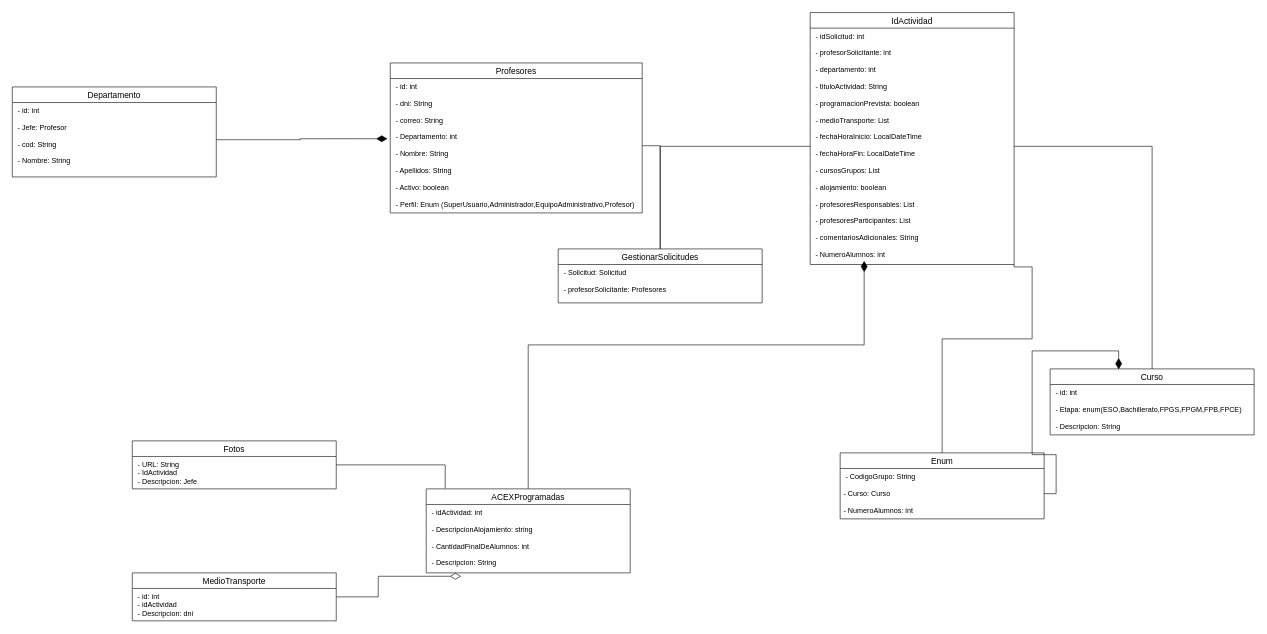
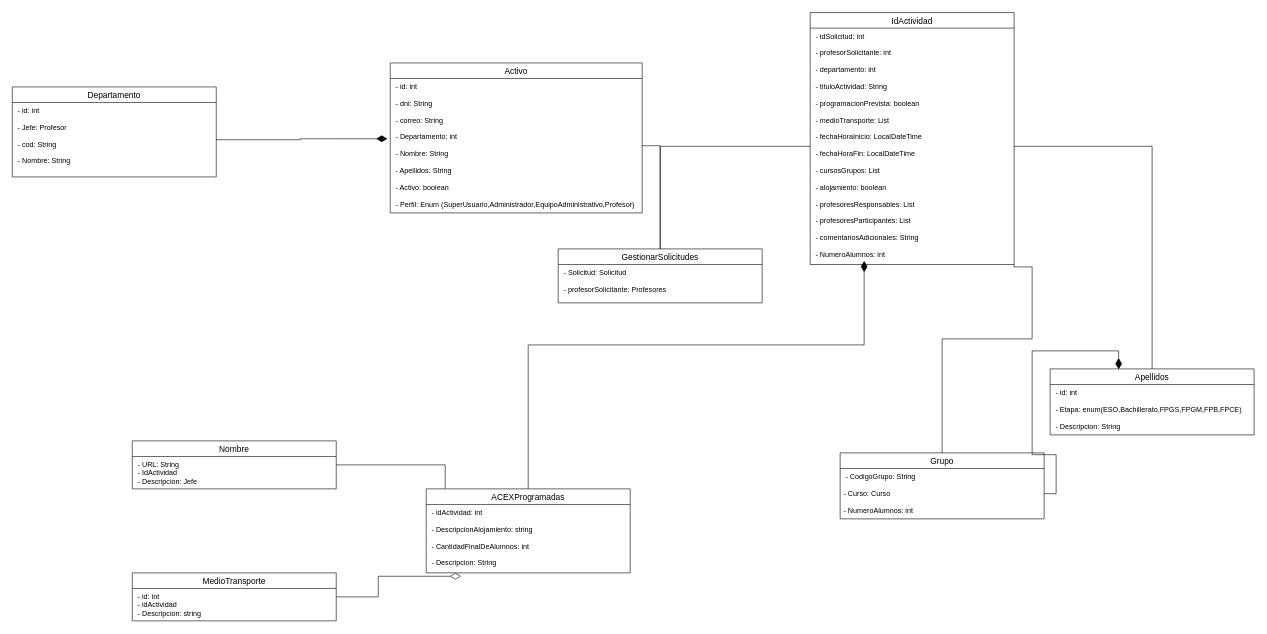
  <mxCell id="0" />
  <mxCell id="1" parent="0" />
  <mxCell id="2" value="IdActividad" style="swimlane;fontStyle=0;childLayout=stackLayout;horizontal=1;startSize=26;horizontalStack=0;resizeParent=1;resizeParentMax=0;resizeLast=0;collapsible=1;marginBottom=0;align=center;fontSize=14;" vertex="1" parent="1"><mxGeometry x="1350" y="20" width="340" height="420" as="geometry" /></mxCell>
  <mxCell id="3" value=" - idSolicitud: int&#10; &#10; - profesorSolicitante: int&#10;&#10; - departamento: int&#10;&#10; - tituloActividad: String &#10;&#10; - programacionPrevista: boolean &#10;&#10; - medioTransporte: List &#10;&#10; - fechaHoraInicio: LocalDateTime &#10;&#10; - fechaHoraFin: LocalDateTime &#10;&#10; - cursosGrupos: List&#10;&#10; - alojamiento: boolean &#10;&#10; - profesoresResponsables: List &#10;&#10; - profesoresParticipantes: List &#10;&#10; - comentariosAdicionales: String&#10;&#10; - NumeroAlumnos: int" style="text;strokeColor=none;fillColor=none;spacingLeft=4;spacingRight=4;overflow=hidden;rotatable=0;points=[[0,0.5],[1,0.5]];portConstraint=eastwest;fontSize=12;" vertex="1" parent="2"><mxGeometry y="26" width="340" height="394" as="geometry" /></mxCell>
- <mxCell id="4" value="Profesores" style="swimlane;fontStyle=0;childLayout=stackLayout;horizontal=1;startSize=26;horizontalStack=0;resizeParent=1;resizeParentMax=0;resizeLast=0;collapsible=1;marginBottom=0;align=center;fontSize=14;" vertex="1" parent="1"><mxGeometry x="650" y="104" width="420" height="250" as="geometry" /></mxCell>
+ <mxCell id="4" value="Activo" style="swimlane;fontStyle=0;childLayout=stackLayout;horizontal=1;startSize=26;horizontalStack=0;resizeParent=1;resizeParentMax=0;resizeLast=0;collapsible=1;marginBottom=0;align=center;fontSize=14;" vertex="1" parent="1"><mxGeometry x="650" y="104" width="420" height="250" as="geometry" /></mxCell>
  <mxCell id="5" value=" - id: int&#10;&#10; - dni: String&#10;&#10; - correo: String&#10;&#10; - Departamento: int&#10;&#10; - Nombre: String&#10;&#10; - Apellidos: String&#10;&#10; - Activo: boolean&#10;&#10; - Perfil: Enum (SuperUsuario,Administrador,EquipoAdministrativo,Profesor)" style="text;strokeColor=none;fillColor=none;spacingLeft=4;spacingRight=4;overflow=hidden;rotatable=0;points=[[0,0.5],[1,0.5]];portConstraint=eastwest;fontSize=12;" vertex="1" parent="4"><mxGeometry y="26" width="420" height="224" as="geometry" /></mxCell>
  <mxCell id="6" value="Departamento" style="swimlane;fontStyle=0;childLayout=stackLayout;horizontal=1;startSize=26;horizontalStack=0;resizeParent=1;resizeParentMax=0;resizeLast=0;collapsible=1;marginBottom=0;align=center;fontSize=14;" vertex="1" parent="1"><mxGeometry x="20" y="144" width="340" height="150" as="geometry" /></mxCell>
  <mxCell id="7" value=" - id: int&#10;&#10; - Jefe: Profesor&#10;&#10; - cod: String &#10;&#10; - Nombre: String " style="text;strokeColor=none;fillColor=none;spacingLeft=4;spacingRight=4;overflow=hidden;rotatable=0;points=[[0,0.5],[1,0.5]];portConstraint=eastwest;fontSize=12;" vertex="1" parent="6"><mxGeometry y="26" width="340" height="124" as="geometry" /></mxCell>
  <mxCell id="8" style="edgeStyle=orthogonalEdgeStyle;rounded=0;jumpStyle=none;jumpSize=53;orthogonalLoop=1;jettySize=auto;html=1;entryX=0.093;entryY=-0.004;entryDx=0;entryDy=0;entryPerimeter=0;endArrow=none;endFill=0;endSize=16;" edge="1" parent="1" source="9" target="12"><mxGeometry relative="1" as="geometry" /></mxCell>
- <mxCell id="9" value="Fotos" style="swimlane;fontStyle=0;childLayout=stackLayout;horizontal=1;startSize=26;horizontalStack=0;resizeParent=1;resizeParentMax=0;resizeLast=0;collapsible=1;marginBottom=0;align=center;fontSize=14;" vertex="1" parent="1"><mxGeometry x="220" y="734" width="340" height="80" as="geometry" /></mxCell>
+ <mxCell id="9" value="Nombre" style="swimlane;fontStyle=0;childLayout=stackLayout;horizontal=1;startSize=26;horizontalStack=0;resizeParent=1;resizeParentMax=0;resizeLast=0;collapsible=1;marginBottom=0;align=center;fontSize=14;" vertex="1" parent="1"><mxGeometry x="220" y="734" width="340" height="80" as="geometry" /></mxCell>
  <mxCell id="10" value=" - URL: String&#10; - IdActividad&#10; - Descripcion: Jefe " style="text;strokeColor=none;fillColor=none;spacingLeft=4;spacingRight=4;overflow=hidden;rotatable=0;points=[[0,0.5],[1,0.5]];portConstraint=eastwest;fontSize=12;" vertex="1" parent="9"><mxGeometry y="26" width="340" height="54" as="geometry" /></mxCell>
  <mxCell id="11" style="edgeStyle=orthogonalEdgeStyle;rounded=0;jumpStyle=none;jumpSize=53;orthogonalLoop=1;jettySize=auto;html=1;endArrow=diamondThin;endFill=1;strokeWidth=1;startSize=7;endSize=16;" edge="1" parent="1" source="12"><mxGeometry relative="1" as="geometry"><mxPoint x="1440" y="434" as="targetPoint" /><Array as="points"><mxPoint x="880" y="574" /><mxPoint x="1440" y="574" /></Array></mxGeometry></mxCell>
  <mxCell id="12" value="ACEXProgramadas" style="swimlane;fontStyle=0;childLayout=stackLayout;horizontal=1;startSize=26;horizontalStack=0;resizeParent=1;resizeParentMax=0;resizeLast=0;collapsible=1;marginBottom=0;align=center;fontSize=14;" vertex="1" parent="1"><mxGeometry x="710" y="814" width="340" height="140" as="geometry" /></mxCell>
  <mxCell id="13" value=" - idActividad: int&#10;&#10; - DescripcionAlojamiento: string&#10;&#10; - CantidadFinalDeAlumnos: int&#10;&#10; - Descripcion: String&#10;" style="text;strokeColor=none;fillColor=none;spacingLeft=4;spacingRight=4;overflow=hidden;rotatable=0;points=[[0,0.5],[1,0.5]];portConstraint=eastwest;fontSize=12;" vertex="1" parent="12"><mxGeometry y="26" width="340" height="114" as="geometry" /></mxCell>
  <mxCell id="14" style="edgeStyle=orthogonalEdgeStyle;rounded=0;jumpStyle=none;jumpSize=53;orthogonalLoop=1;jettySize=auto;html=1;entryX=0.171;entryY=1.05;entryDx=0;entryDy=0;entryPerimeter=0;endArrow=diamondThin;endFill=0;endSize=16;" edge="1" parent="1" source="15" target="13"><mxGeometry relative="1" as="geometry" /></mxCell>
  <mxCell id="15" value="MedioTransporte" style="swimlane;fontStyle=0;childLayout=stackLayout;horizontal=1;startSize=26;horizontalStack=0;resizeParent=1;resizeParentMax=0;resizeLast=0;collapsible=1;marginBottom=0;align=center;fontSize=14;" vertex="1" parent="1"><mxGeometry x="220" y="954" width="340" height="80" as="geometry" /></mxCell>
- <mxCell id="16" value=" - id: int&#10; - idActividad&#10; - Descripcion: dni&#10;" style="text;strokeColor=none;fillColor=none;spacingLeft=4;spacingRight=4;overflow=hidden;rotatable=0;points=[[0,0.5],[1,0.5]];portConstraint=eastwest;fontSize=12;" vertex="1" parent="15"><mxGeometry y="26" width="340" height="54" as="geometry" /></mxCell>
+ <mxCell id="16" value=" - id: int&#10; - idActividad&#10; - Descripcion: string&#10;" style="text;strokeColor=none;fillColor=none;spacingLeft=4;spacingRight=4;overflow=hidden;rotatable=0;points=[[0,0.5],[1,0.5]];portConstraint=eastwest;fontSize=12;" vertex="1" parent="15"><mxGeometry y="26" width="340" height="54" as="geometry" /></mxCell>
  <mxCell id="17" style="edgeStyle=orthogonalEdgeStyle;rounded=0;jumpStyle=none;jumpSize=53;orthogonalLoop=1;jettySize=auto;html=1;endArrow=none;endFill=0;endSize=16;" edge="1" parent="1" source="18" target="3"><mxGeometry relative="1" as="geometry"><Array as="points"><mxPoint x="1570" y="564" /><mxPoint x="1720" y="564" /><mxPoint x="1720" y="444" /><mxPoint x="1690" y="444" /></Array></mxGeometry></mxCell>
- <mxCell id="18" value="Enum" style="swimlane;fontStyle=0;childLayout=stackLayout;horizontal=1;startSize=26;horizontalStack=0;resizeParent=1;resizeParentMax=0;resizeLast=0;collapsible=1;marginBottom=0;align=center;fontSize=14;" vertex="1" parent="1"><mxGeometry x="1400" y="754" width="340" height="110" as="geometry" /></mxCell>
+ <mxCell id="18" value="Grupo" style="swimlane;fontStyle=0;childLayout=stackLayout;horizontal=1;startSize=26;horizontalStack=0;resizeParent=1;resizeParentMax=0;resizeLast=0;collapsible=1;marginBottom=0;align=center;fontSize=14;" vertex="1" parent="1"><mxGeometry x="1400" y="754" width="340" height="110" as="geometry" /></mxCell>
  <mxCell id="19" value=" - CodigoGrupo: String&#10; &#10;- Curso: Curso&#10;&#10;- NumeroAlumnos: int" style="text;strokeColor=none;fillColor=none;spacingLeft=4;spacingRight=4;overflow=hidden;rotatable=0;points=[[0,0.5],[1,0.5]];portConstraint=eastwest;fontSize=12;" vertex="1" parent="18"><mxGeometry y="26" width="340" height="84" as="geometry" /></mxCell>
  <mxCell id="20" style="edgeStyle=orthogonalEdgeStyle;rounded=0;jumpStyle=none;jumpSize=53;orthogonalLoop=1;jettySize=auto;html=1;endArrow=none;endFill=0;startSize=7;endSize=16;" edge="1" parent="1" source="21" target="3"><mxGeometry relative="1" as="geometry" /></mxCell>
- <mxCell id="21" value="Curso" style="swimlane;fontStyle=0;childLayout=stackLayout;horizontal=1;startSize=26;horizontalStack=0;resizeParent=1;resizeParentMax=0;resizeLast=0;collapsible=1;marginBottom=0;align=center;fontSize=14;" vertex="1" parent="1"><mxGeometry x="1750" y="614" width="340" height="110" as="geometry" /></mxCell>
+ <mxCell id="21" value="Apellidos" style="swimlane;fontStyle=0;childLayout=stackLayout;horizontal=1;startSize=26;horizontalStack=0;resizeParent=1;resizeParentMax=0;resizeLast=0;collapsible=1;marginBottom=0;align=center;fontSize=14;" vertex="1" parent="1"><mxGeometry x="1750" y="614" width="340" height="110" as="geometry" /></mxCell>
  <mxCell id="22" value=" - id: int&#10;&#10; - Etapa: enum(ESO,Bachillerato,FPGS,FPGM,FPB,FPCE)&#10;&#10; - Descripcion: String" style="text;strokeColor=none;fillColor=none;spacingLeft=4;spacingRight=4;overflow=hidden;rotatable=0;points=[[0,0.5],[1,0.5]];portConstraint=eastwest;fontSize=12;" vertex="1" parent="21"><mxGeometry y="26" width="340" height="84" as="geometry" /></mxCell>
  <mxCell id="23" value="GestionarSolicitudes" style="swimlane;fontStyle=0;childLayout=stackLayout;horizontal=1;startSize=26;horizontalStack=0;resizeParent=1;resizeParentMax=0;resizeLast=0;collapsible=1;marginBottom=0;align=center;fontSize=14;" vertex="1" parent="1"><mxGeometry x="930" y="414" width="340" height="90" as="geometry" /></mxCell>
  <mxCell id="24" value=" - Solicitud: Solicitud&#10;&#10; - profesorSolicitante: Profesores&#10;&#10;" style="text;strokeColor=none;fillColor=none;spacingLeft=4;spacingRight=4;overflow=hidden;rotatable=0;points=[[0,0.5],[1,0.5]];portConstraint=eastwest;fontSize=12;" vertex="1" parent="23"><mxGeometry y="26" width="340" height="64" as="geometry" /></mxCell>
  <mxCell id="25" style="edgeStyle=orthogonalEdgeStyle;rounded=0;orthogonalLoop=1;jettySize=auto;html=1;exitX=1;exitY=0.5;exitDx=0;exitDy=0;entryX=0.5;entryY=0;entryDx=0;entryDy=0;endArrow=none;endFill=0;" edge="1" parent="1" source="5" target="23"><mxGeometry relative="1" as="geometry" /></mxCell>
  <mxCell id="26" style="edgeStyle=orthogonalEdgeStyle;rounded=0;orthogonalLoop=1;jettySize=auto;html=1;exitX=0;exitY=0.5;exitDx=0;exitDy=0;entryX=0.5;entryY=0;entryDx=0;entryDy=0;endArrow=none;endFill=0;" edge="1" parent="1" source="3" target="23"><mxGeometry relative="1" as="geometry" /></mxCell>
  <mxCell id="27" style="edgeStyle=orthogonalEdgeStyle;rounded=0;orthogonalLoop=1;jettySize=auto;html=1;entryX=-0.011;entryY=0.448;entryDx=0;entryDy=0;entryPerimeter=0;endArrow=diamondThin;endFill=1;jumpSize=53;jumpStyle=none;endSize=16;" edge="1" parent="1" source="7" target="5"><mxGeometry relative="1" as="geometry" /></mxCell>
  <mxCell id="28" style="edgeStyle=orthogonalEdgeStyle;rounded=0;jumpStyle=none;jumpSize=53;orthogonalLoop=1;jettySize=auto;html=1;entryX=0.336;entryY=0.007;entryDx=0;entryDy=0;entryPerimeter=0;endArrow=diamondThin;endFill=1;endSize=16;" edge="1" parent="1" source="19" target="21"><mxGeometry relative="1" as="geometry" /></mxCell>
